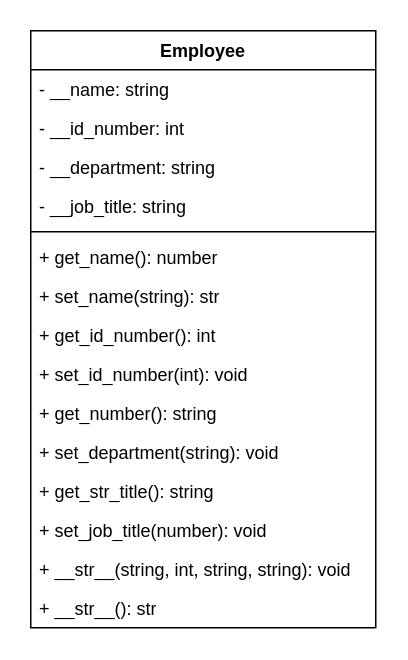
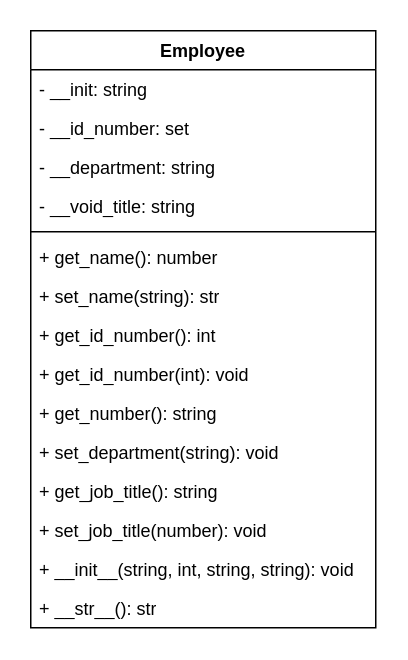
  <mxCell id="0" />
  <mxCell id="1" parent="0" />
  <mxCell id="2" value="Employee" style="swimlane;fontStyle=1;align=center;verticalAlign=top;childLayout=stackLayout;horizontal=1;startSize=26;horizontalStack=0;resizeParent=1;resizeParentMax=0;resizeLast=0;collapsible=1;marginBottom=0;whiteSpace=wrap;html=1;" vertex="1" parent="1"><mxGeometry x="20" y="20" width="230" height="398" as="geometry" /></mxCell>
- <mxCell id="3" value="- __name: string" style="text;strokeColor=none;fillColor=none;align=left;verticalAlign=top;spacingLeft=4;spacingRight=4;overflow=hidden;rotatable=0;points=[[0,0.5],[1,0.5]];portConstraint=eastwest;whiteSpace=wrap;html=1;" vertex="1" parent="2"><mxGeometry y="26" width="230" height="26" as="geometry" /></mxCell>
- <mxCell id="4" value="- __id_number: int" style="text;strokeColor=none;fillColor=none;align=left;verticalAlign=top;spacingLeft=4;spacingRight=4;overflow=hidden;rotatable=0;points=[[0,0.5],[1,0.5]];portConstraint=eastwest;whiteSpace=wrap;html=1;" vertex="1" parent="2"><mxGeometry y="52" width="230" height="26" as="geometry" /></mxCell>
+ <mxCell id="3" value="- __init: string" style="text;strokeColor=none;fillColor=none;align=left;verticalAlign=top;spacingLeft=4;spacingRight=4;overflow=hidden;rotatable=0;points=[[0,0.5],[1,0.5]];portConstraint=eastwest;whiteSpace=wrap;html=1;" vertex="1" parent="2"><mxGeometry y="26" width="230" height="26" as="geometry" /></mxCell>
+ <mxCell id="4" value="- __id_number: set" style="text;strokeColor=none;fillColor=none;align=left;verticalAlign=top;spacingLeft=4;spacingRight=4;overflow=hidden;rotatable=0;points=[[0,0.5],[1,0.5]];portConstraint=eastwest;whiteSpace=wrap;html=1;" vertex="1" parent="2"><mxGeometry y="52" width="230" height="26" as="geometry" /></mxCell>
  <mxCell id="5" value="- __department: string" style="text;strokeColor=none;fillColor=none;align=left;verticalAlign=top;spacingLeft=4;spacingRight=4;overflow=hidden;rotatable=0;points=[[0,0.5],[1,0.5]];portConstraint=eastwest;whiteSpace=wrap;html=1;" vertex="1" parent="2"><mxGeometry y="78" width="230" height="26" as="geometry" /></mxCell>
- <mxCell id="6" value="- __job_title: string" style="text;strokeColor=none;fillColor=none;align=left;verticalAlign=top;spacingLeft=4;spacingRight=4;overflow=hidden;rotatable=0;points=[[0,0.5],[1,0.5]];portConstraint=eastwest;whiteSpace=wrap;html=1;" vertex="1" parent="2"><mxGeometry y="104" width="230" height="26" as="geometry" /></mxCell>
+ <mxCell id="6" value="- __void_title: string" style="text;strokeColor=none;fillColor=none;align=left;verticalAlign=top;spacingLeft=4;spacingRight=4;overflow=hidden;rotatable=0;points=[[0,0.5],[1,0.5]];portConstraint=eastwest;whiteSpace=wrap;html=1;" vertex="1" parent="2"><mxGeometry y="104" width="230" height="26" as="geometry" /></mxCell>
  <mxCell id="7" value="" style="line;strokeWidth=1;fillColor=none;align=left;verticalAlign=middle;spacingTop=-1;spacingLeft=3;spacingRight=3;rotatable=0;labelPosition=right;points=[];portConstraint=eastwest;strokeColor=inherit;" vertex="1" parent="2"><mxGeometry y="130" width="230" height="8" as="geometry" /></mxCell>
  <mxCell id="8" value="+ get_name(): number" style="text;strokeColor=none;fillColor=none;align=left;verticalAlign=top;spacingLeft=4;spacingRight=4;overflow=hidden;rotatable=0;points=[[0,0.5],[1,0.5]];portConstraint=eastwest;whiteSpace=wrap;html=1;" vertex="1" parent="2"><mxGeometry y="138" width="230" height="26" as="geometry" /></mxCell>
  <mxCell id="9" value="+ set_name(string): str" style="text;strokeColor=none;fillColor=none;align=left;verticalAlign=top;spacingLeft=4;spacingRight=4;overflow=hidden;rotatable=0;points=[[0,0.5],[1,0.5]];portConstraint=eastwest;whiteSpace=wrap;html=1;" vertex="1" parent="2"><mxGeometry y="164" width="230" height="26" as="geometry" /></mxCell>
  <mxCell id="10" value="+ get_id_number(): int" style="text;strokeColor=none;fillColor=none;align=left;verticalAlign=top;spacingLeft=4;spacingRight=4;overflow=hidden;rotatable=0;points=[[0,0.5],[1,0.5]];portConstraint=eastwest;whiteSpace=wrap;html=1;" vertex="1" parent="2"><mxGeometry y="190" width="230" height="26" as="geometry" /></mxCell>
- <mxCell id="11" value="+ set_id_number(int): void" style="text;strokeColor=none;fillColor=none;align=left;verticalAlign=top;spacingLeft=4;spacingRight=4;overflow=hidden;rotatable=0;points=[[0,0.5],[1,0.5]];portConstraint=eastwest;whiteSpace=wrap;html=1;" vertex="1" parent="2"><mxGeometry y="216" width="230" height="26" as="geometry" /></mxCell>
+ <mxCell id="11" value="+ get_id_number(int): void" style="text;strokeColor=none;fillColor=none;align=left;verticalAlign=top;spacingLeft=4;spacingRight=4;overflow=hidden;rotatable=0;points=[[0,0.5],[1,0.5]];portConstraint=eastwest;whiteSpace=wrap;html=1;" vertex="1" parent="2"><mxGeometry y="216" width="230" height="26" as="geometry" /></mxCell>
  <mxCell id="12" value="+ get_number(): string" style="text;strokeColor=none;fillColor=none;align=left;verticalAlign=top;spacingLeft=4;spacingRight=4;overflow=hidden;rotatable=0;points=[[0,0.5],[1,0.5]];portConstraint=eastwest;whiteSpace=wrap;html=1;" vertex="1" parent="2"><mxGeometry y="242" width="230" height="26" as="geometry" /></mxCell>
  <mxCell id="13" value="+ set_department(string): void" style="text;strokeColor=none;fillColor=none;align=left;verticalAlign=top;spacingLeft=4;spacingRight=4;overflow=hidden;rotatable=0;points=[[0,0.5],[1,0.5]];portConstraint=eastwest;whiteSpace=wrap;html=1;" vertex="1" parent="2"><mxGeometry y="268" width="230" height="26" as="geometry" /></mxCell>
- <mxCell id="14" value="+ get_str_title(): string" style="text;strokeColor=none;fillColor=none;align=left;verticalAlign=top;spacingLeft=4;spacingRight=4;overflow=hidden;rotatable=0;points=[[0,0.5],[1,0.5]];portConstraint=eastwest;whiteSpace=wrap;html=1;" vertex="1" parent="2"><mxGeometry y="294" width="230" height="26" as="geometry" /></mxCell>
+ <mxCell id="14" value="+ get_job_title(): string" style="text;strokeColor=none;fillColor=none;align=left;verticalAlign=top;spacingLeft=4;spacingRight=4;overflow=hidden;rotatable=0;points=[[0,0.5],[1,0.5]];portConstraint=eastwest;whiteSpace=wrap;html=1;" vertex="1" parent="2"><mxGeometry y="294" width="230" height="26" as="geometry" /></mxCell>
  <mxCell id="15" value="+ set_job_title(number): void" style="text;strokeColor=none;fillColor=none;align=left;verticalAlign=top;spacingLeft=4;spacingRight=4;overflow=hidden;rotatable=0;points=[[0,0.5],[1,0.5]];portConstraint=eastwest;whiteSpace=wrap;html=1;" vertex="1" parent="2"><mxGeometry y="320" width="230" height="26" as="geometry" /></mxCell>
- <mxCell id="16" value="+ __str__(string, int, string, string): void" style="text;strokeColor=none;fillColor=none;align=left;verticalAlign=top;spacingLeft=4;spacingRight=4;overflow=hidden;rotatable=0;points=[[0,0.5],[1,0.5]];portConstraint=eastwest;whiteSpace=wrap;html=1;" vertex="1" parent="2"><mxGeometry y="346" width="230" height="26" as="geometry" /></mxCell>
+ <mxCell id="16" value="+ __init__(string, int, string, string): void" style="text;strokeColor=none;fillColor=none;align=left;verticalAlign=top;spacingLeft=4;spacingRight=4;overflow=hidden;rotatable=0;points=[[0,0.5],[1,0.5]];portConstraint=eastwest;whiteSpace=wrap;html=1;" vertex="1" parent="2"><mxGeometry y="346" width="230" height="26" as="geometry" /></mxCell>
  <mxCell id="17" value="+ __str__(): str" style="text;strokeColor=none;fillColor=none;align=left;verticalAlign=top;spacingLeft=4;spacingRight=4;overflow=hidden;rotatable=0;points=[[0,0.5],[1,0.5]];portConstraint=eastwest;whiteSpace=wrap;html=1;" vertex="1" parent="2"><mxGeometry y="372" width="230" height="26" as="geometry" /></mxCell>
